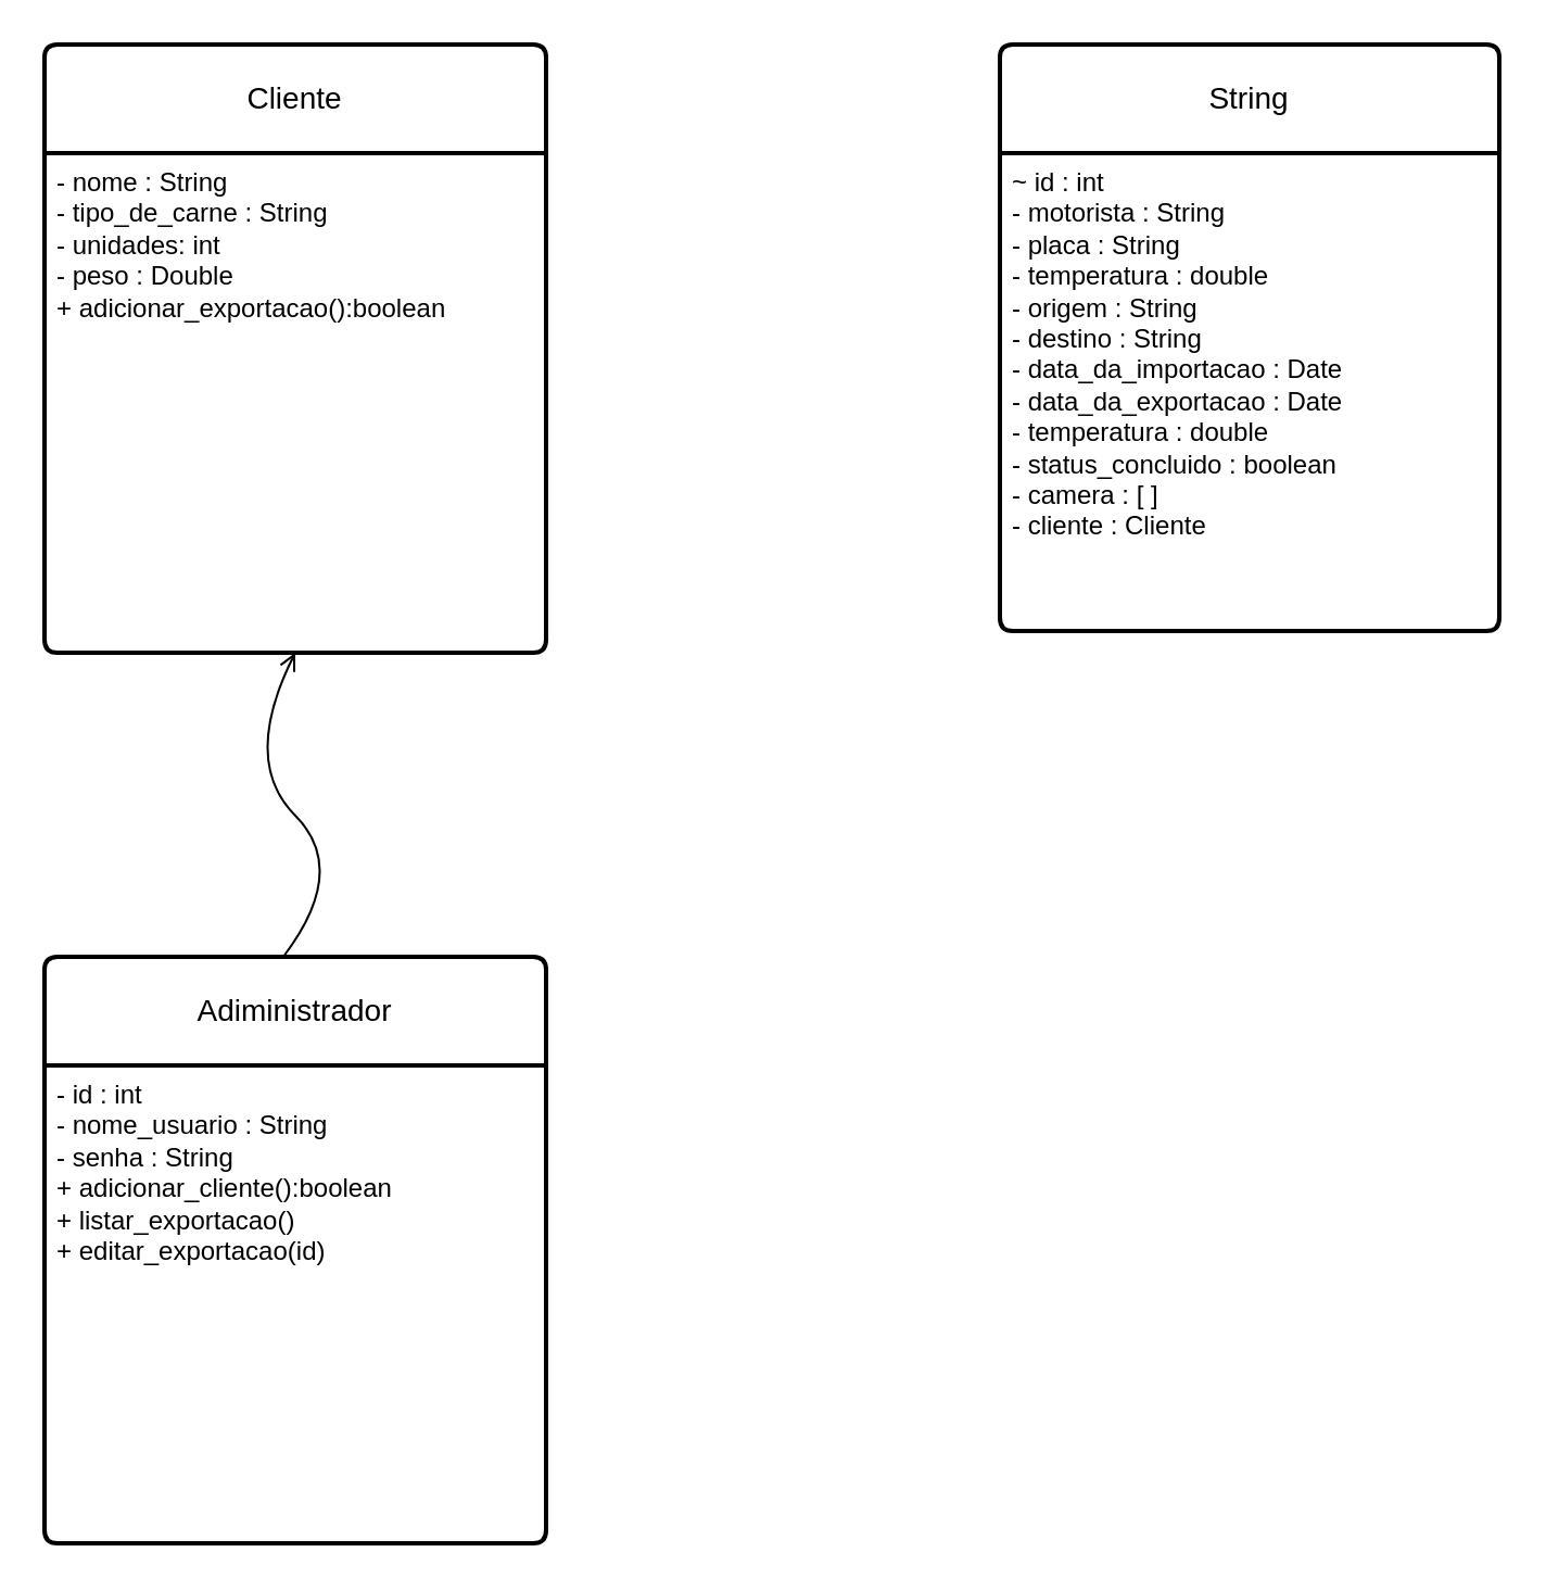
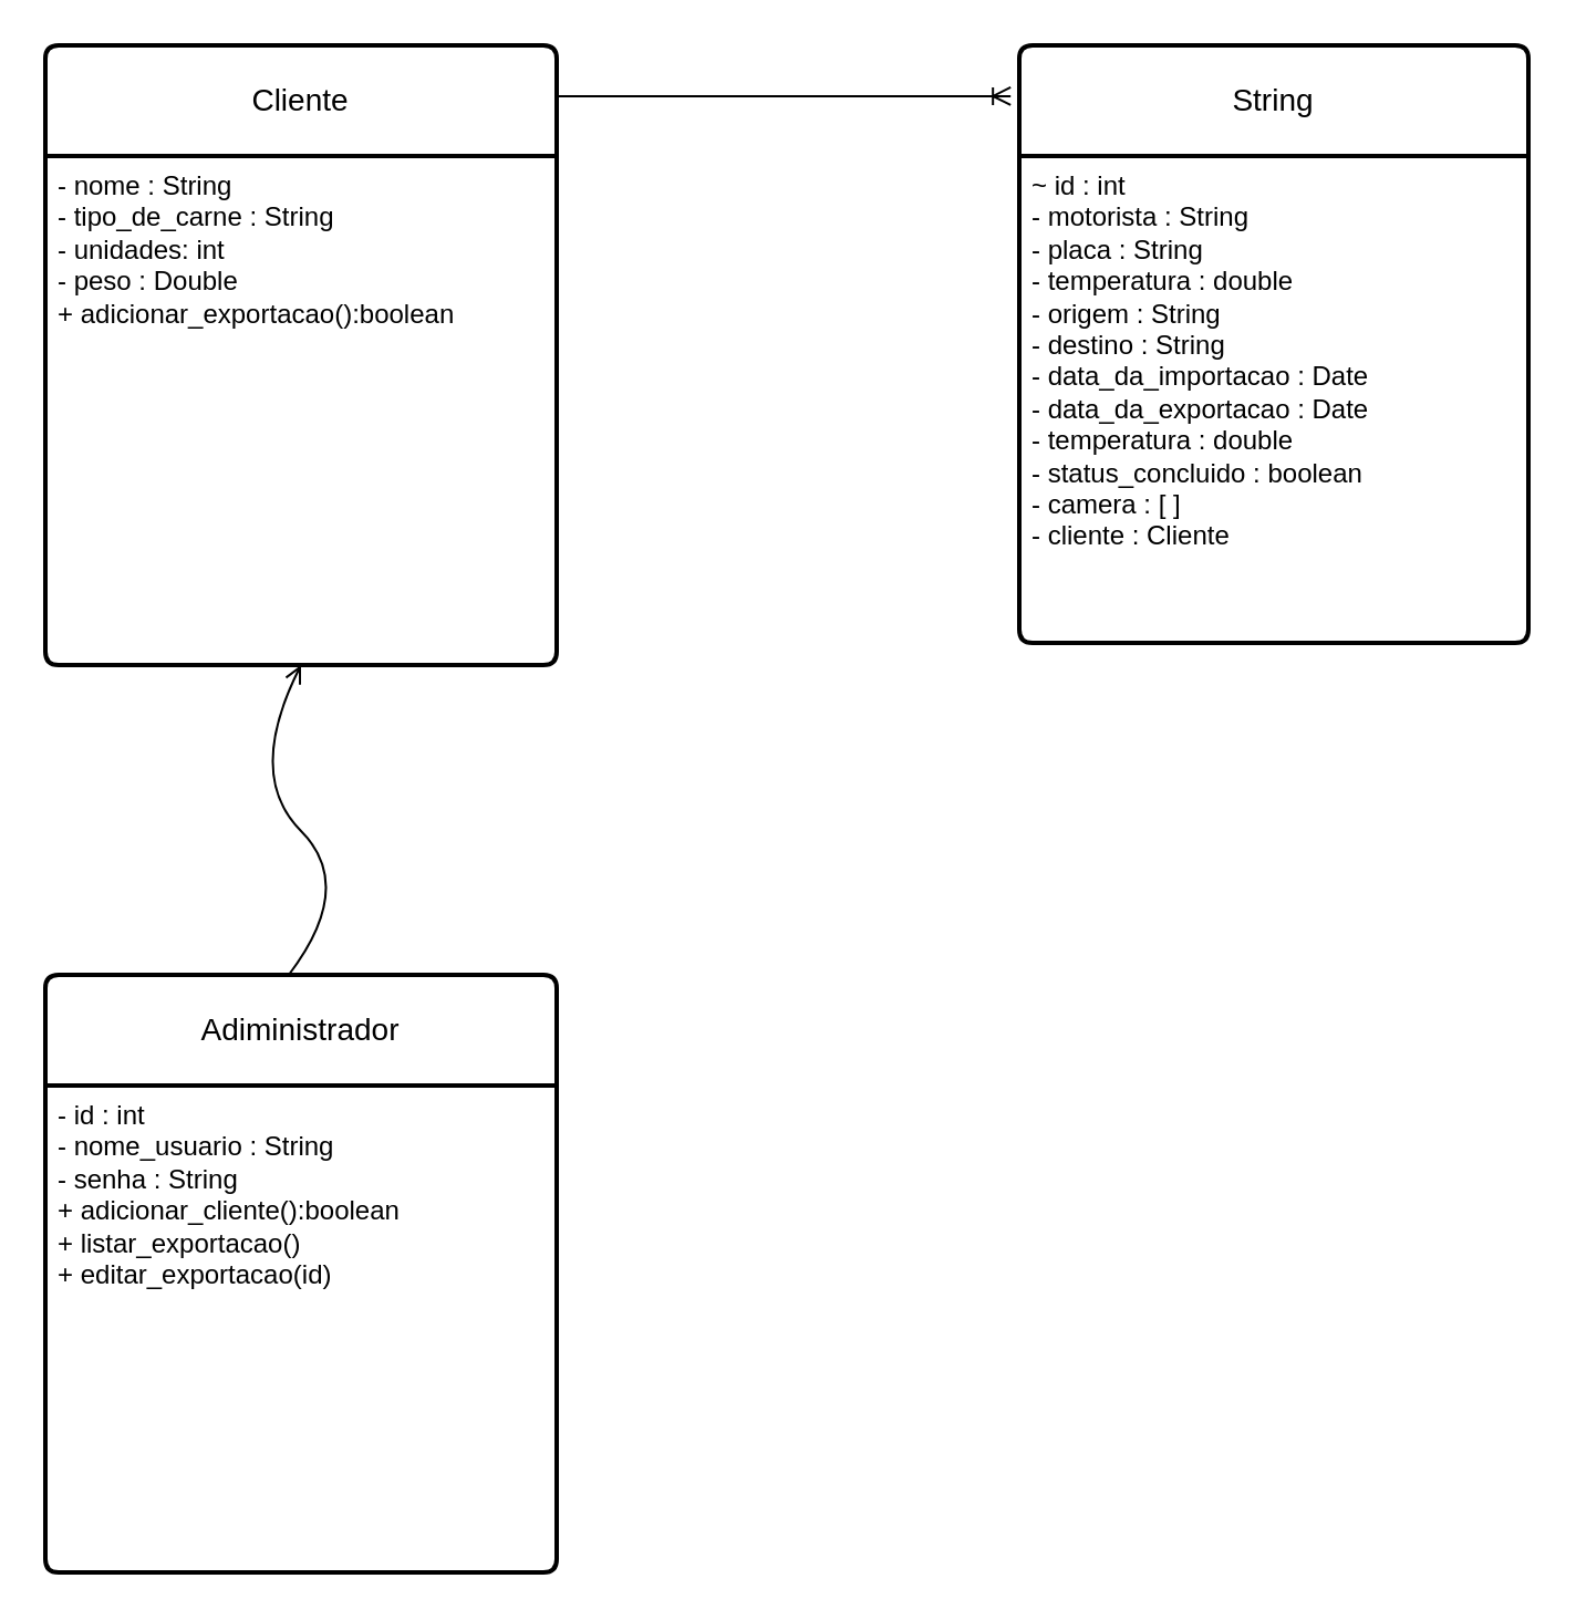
  <mxCell id="0" />
  <mxCell id="1" parent="0" />
  <mxCell id="2" value="Cliente" style="swimlane;childLayout=stackLayout;horizontal=1;startSize=50;horizontalStack=0;rounded=1;fontSize=14;fontStyle=0;strokeWidth=2;resizeParent=0;resizeLast=1;shadow=0;dashed=0;align=center;arcSize=4;whiteSpace=wrap;html=1;" vertex="1" parent="1"><mxGeometry x="20" y="20" width="231" height="280" as="geometry" /></mxCell>
  <mxCell id="3" value="&lt;div&gt;- nome : String&lt;/div&gt;&lt;div&gt;- tipo_de_carne : String&lt;/div&gt;&lt;div&gt;- unidades: int&lt;/div&gt;&lt;div&gt;- peso : Double&lt;/div&gt;&lt;div&gt;+ adicionar_exportacao():boolean&lt;/div&gt;&lt;div&gt;&lt;br&gt;&lt;/div&gt;" style="align=left;strokeColor=none;fillColor=none;spacingLeft=4;spacingRight=4;fontSize=12;verticalAlign=top;resizable=0;rotatable=0;part=1;html=1;whiteSpace=wrap;" vertex="1" parent="2"><mxGeometry y="50" width="231" height="230" as="geometry" /></mxCell>
  <mxCell id="4" value="Adiministrador" style="swimlane;childLayout=stackLayout;horizontal=1;startSize=50;horizontalStack=0;rounded=1;fontSize=14;fontStyle=0;strokeWidth=2;resizeParent=0;resizeLast=1;shadow=0;dashed=0;align=center;arcSize=4;whiteSpace=wrap;html=1;" vertex="1" parent="1"><mxGeometry x="20" y="440" width="231" height="270" as="geometry" /></mxCell>
  <mxCell id="5" value="&lt;div&gt;- id : int&lt;/div&gt;&lt;div&gt;- nome_usuario : String&lt;/div&gt;&lt;div&gt;- senha : String&lt;/div&gt;&lt;div&gt;+ adicionar_cliente():boolean&lt;/div&gt;&lt;div&gt;+ listar_exportacao()&lt;/div&gt;&lt;div&gt;+ editar_exportacao(id)&lt;/div&gt;" style="align=left;strokeColor=none;fillColor=none;spacingLeft=4;spacingRight=4;fontSize=12;verticalAlign=top;resizable=0;rotatable=0;part=1;html=1;whiteSpace=wrap;" vertex="1" parent="4"><mxGeometry y="50" width="231" height="220" as="geometry" /></mxCell>
  <mxCell id="6" value="String" style="swimlane;childLayout=stackLayout;horizontal=1;startSize=50;horizontalStack=0;rounded=1;fontSize=14;fontStyle=0;strokeWidth=2;resizeParent=0;resizeLast=1;shadow=0;dashed=0;align=center;arcSize=4;whiteSpace=wrap;html=1;" vertex="1" parent="1"><mxGeometry x="460" y="20" width="230" height="270" as="geometry" /></mxCell>
  <mxCell id="7" value="&lt;div&gt;~ id : int&lt;/div&gt;&lt;div&gt;- motorista : String&lt;/div&gt;&lt;div&gt;- placa : String&lt;/div&gt;&lt;div&gt;- temperatura : double&lt;/div&gt;&lt;div&gt;- origem : String&lt;/div&gt;&lt;div&gt;- destino : String&lt;/div&gt;&lt;div&gt;- data_da_importacao : Date&lt;/div&gt;&lt;div&gt;- data_da_exportacao : Date&lt;/div&gt;&lt;div&gt;- temperatura : double&lt;/div&gt;&lt;div&gt;- status_concluido : boolean&lt;/div&gt;&lt;div&gt;- camera : [ ]&lt;/div&gt;&lt;div&gt;- cliente : Cliente&lt;/div&gt;&lt;div&gt;&lt;br&gt;&lt;/div&gt;&lt;div&gt;&lt;br&gt;&lt;/div&gt;" style="align=left;strokeColor=none;fillColor=none;spacingLeft=4;spacingRight=4;fontSize=12;verticalAlign=top;resizable=0;rotatable=0;part=1;html=1;whiteSpace=wrap;" vertex="1" parent="6"><mxGeometry y="50" width="230" height="220" as="geometry" /></mxCell>
+ <mxCell id="8" value="" style="edgeStyle=entityRelationEdgeStyle;fontSize=12;html=1;endArrow=ERoneToMany;rounded=0;exitX=1;exitY=0.082;exitDx=0;exitDy=0;exitPerimeter=0;entryX=-0.017;entryY=0.085;entryDx=0;entryDy=0;entryPerimeter=0;" edge="1" parent="1" source="2" target="6"><mxGeometry width="100" height="100" relative="1" as="geometry"><mxPoint x="340" y="270" as="sourcePoint" /><mxPoint x="440" y="170" as="targetPoint" /></mxGeometry></mxCell>
  <mxCell id="9" value="" style="curved=1;endArrow=open;html=1;rounded=0;entryX=0.5;entryY=1;entryDx=0;entryDy=0;exitX=0.476;exitY=0;exitDx=0;exitDy=0;exitPerimeter=0;" edge="1" parent="1" source="4" target="2"><mxGeometry width="50" height="50" relative="1" as="geometry"><mxPoint x="110.5" y="400" as="sourcePoint" /><mxPoint x="160.5" y="350" as="targetPoint" /><Array as="points"><mxPoint x="160.5" y="400" /><mxPoint x="110.5" y="350" /></Array></mxGeometry></mxCell>
